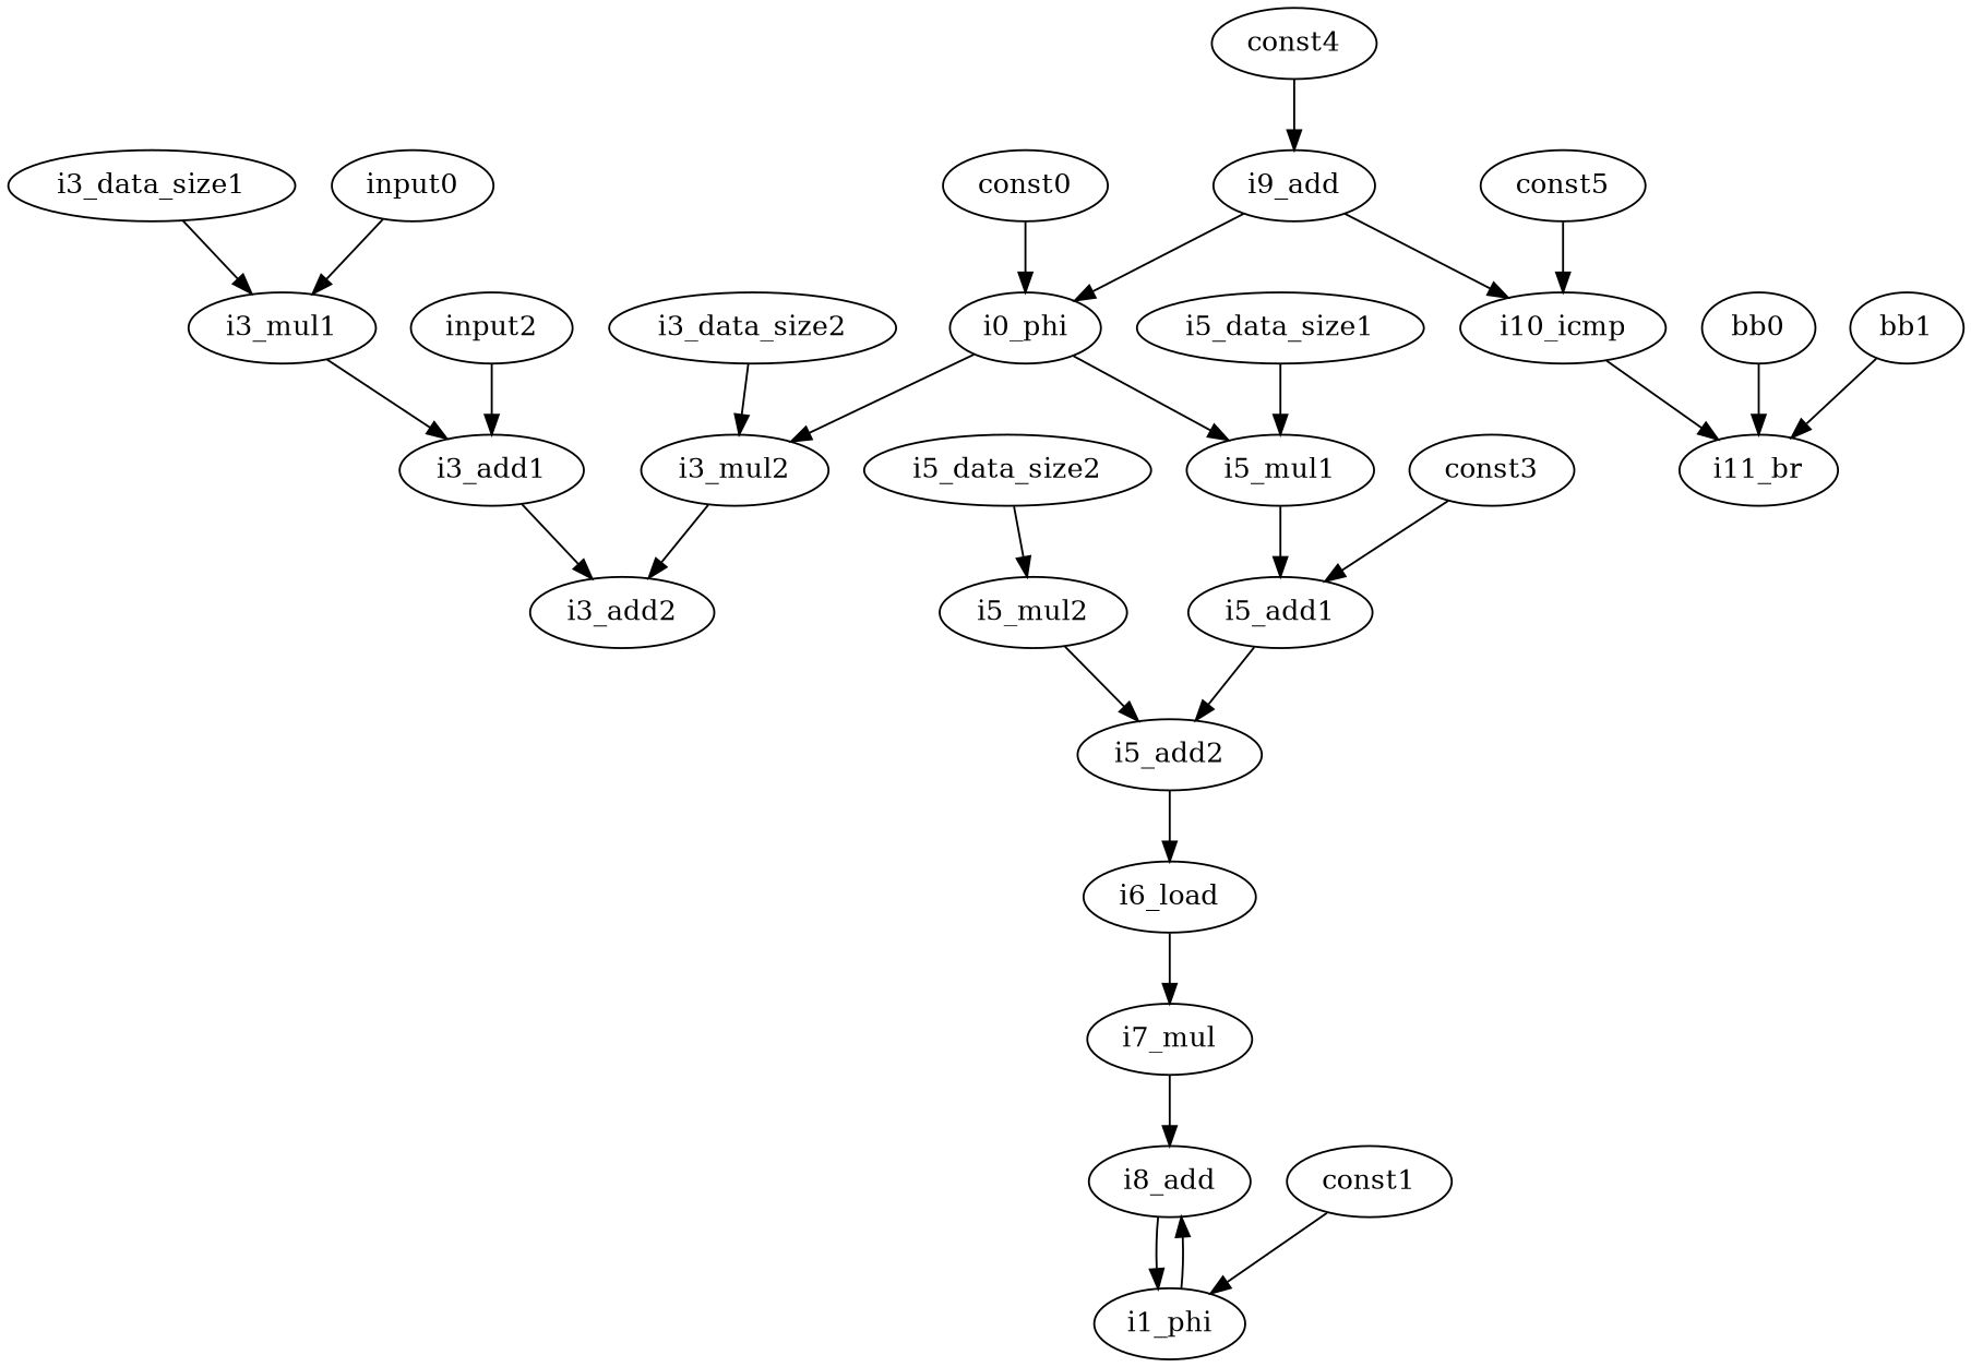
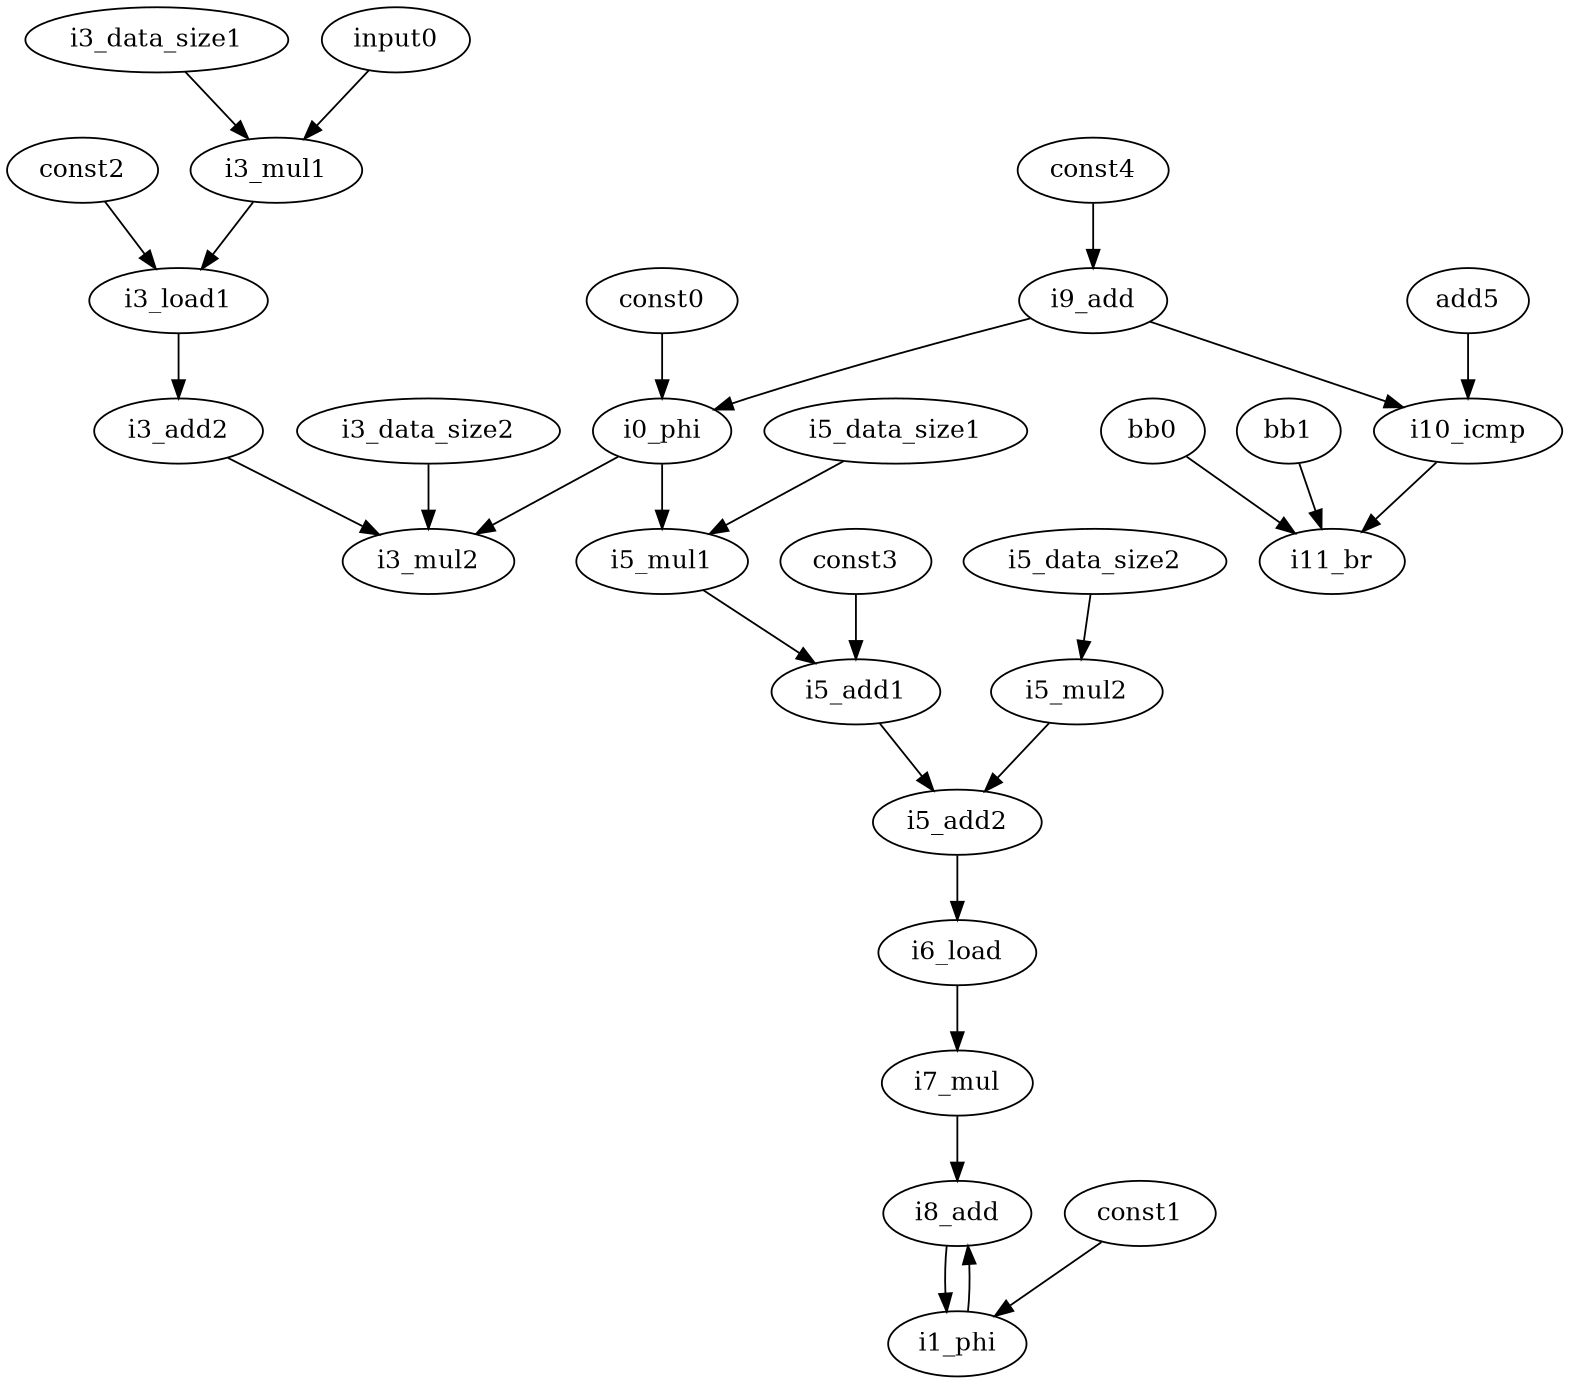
  digraph {
    node [opcode=const]
    edge [operand=any2input]
    const0 [constVal=0]
    i0_phi [opcode=phi]
    i3_mul2 [opcode=mul]
    i5_mul1 [opcode=mul]
    i3_add2 [opcode=add]
    i5_add1 [opcode=add]
    i9_add [opcode=add]
    i10_icmp [opcode=icmp]
    const1 [constVal=0]
    i1_phi [opcode=phi]
    i8_add [opcode=add]
-   const2 [constVal=2560 label=input2]
-   i3_add1 [opcode=add]
+   const2 [constVal=2560]
+   i3_add1 [opcode=add label=i3_load1]
    i3_data_size1 [constVal=80]
    i3_mul1 [opcode=mul]
    input0 [opcode=input]
    i3_data_size2 [constVal=4]
    i7_mul [opcode=mul]
    const3 [constVal=2816]
    i5_add2 [opcode=add]
    i5_data_size1 [constVal=80]
    i6_load [opcode=load]
    i5_data_size2 [constVal=4]
    i5_mul2 [opcode=mul]
    const4 [constVal=1]
    i11_br [opcode=br]
-   const5 [constVal=20]
+   const5 [constVal=20 label=add5]
    bb0 [opcode=input]
    bb1 [opcode=input]
    const0 -> i0_phi [operand=LHS]
    i0_phi -> i3_mul2
    i0_phi -> i5_mul1
-   i3_mul2 -> i3_add2
+   i3_add2 -> i3_mul2
    i5_mul1 -> i5_add1
    i5_add1 -> i5_add2
    i9_add -> i0_phi [operand=RHS]
    i9_add -> i10_icmp [operand=LHS]
    i10_icmp -> i11_br [operand=branch_cond]
    const1 -> i1_phi [operand=LHS]
    i1_phi -> i8_add
    i8_add -> i1_phi [operand=RHS]
    const2 -> i3_add1
    i3_add1 -> i3_add2
    i3_data_size1 -> i3_mul1
    i3_mul1 -> i3_add1
    input0 -> i3_mul1
    i3_data_size2 -> i3_mul2
    i7_mul -> i8_add
    const3 -> i5_add1
    i5_add2 -> i6_load [operand=addr]
    i5_data_size1 -> i5_mul1
    i6_load -> i7_mul
    i5_data_size2 -> i5_mul2
    i5_mul2 -> i5_add2
    const4 -> i9_add
    const5 -> i10_icmp [operand=RHS]
    bb0 -> i11_br [operand=branch_true]
    bb1 -> i11_br [operand=branch_false]
  }
